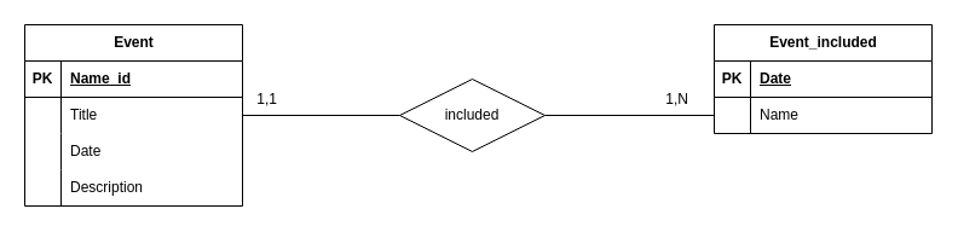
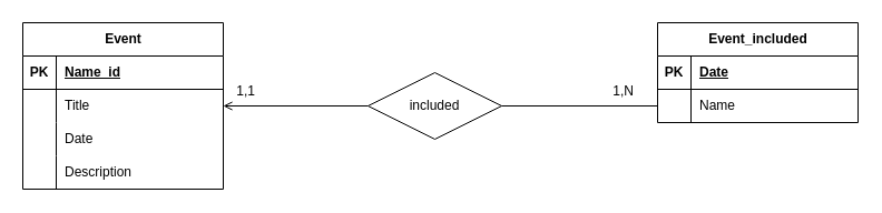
  <mxCell id="0" />
  <mxCell id="1" parent="0" />
  <mxCell id="2" value="Event" style="shape=table;startSize=30;container=1;collapsible=1;childLayout=tableLayout;fixedRows=1;rowLines=0;fontStyle=1;align=center;resizeLast=1;html=1;" parent="1" vertex="1"><mxGeometry x="20" y="20" width="180" height="150" as="geometry" /></mxCell>
  <mxCell id="3" value="" style="shape=tableRow;horizontal=0;startSize=0;swimlaneHead=0;swimlaneBody=0;fillColor=none;collapsible=0;dropTarget=0;points=[[0,0.5],[1,0.5]];portConstraint=eastwest;top=0;left=0;right=0;bottom=1;" parent="2" vertex="1"><mxGeometry y="30" width="180" height="30" as="geometry" /></mxCell>
  <mxCell id="4" value="PK" style="shape=partialRectangle;connectable=0;fillColor=none;top=0;left=0;bottom=0;right=0;fontStyle=1;overflow=hidden;whiteSpace=wrap;html=1;" parent="3" vertex="1"><mxGeometry width="30" height="30" as="geometry"><mxRectangle width="30" height="30" as="alternateBounds" /></mxGeometry></mxCell>
  <mxCell id="5" value="Name_id" style="shape=partialRectangle;connectable=0;fillColor=none;top=0;left=0;bottom=0;right=0;align=left;spacingLeft=6;fontStyle=5;overflow=hidden;whiteSpace=wrap;html=1;" parent="3" vertex="1"><mxGeometry x="30" width="150" height="30" as="geometry"><mxRectangle width="150" height="30" as="alternateBounds" /></mxGeometry></mxCell>
  <mxCell id="6" value="" style="shape=tableRow;horizontal=0;startSize=0;swimlaneHead=0;swimlaneBody=0;fillColor=none;collapsible=0;dropTarget=0;points=[[0,0.5],[1,0.5]];portConstraint=eastwest;top=0;left=0;right=0;bottom=0;" parent="2" vertex="1"><mxGeometry y="60" width="180" height="30" as="geometry" /></mxCell>
  <mxCell id="7" value="" style="shape=partialRectangle;connectable=0;fillColor=none;top=0;left=0;bottom=0;right=0;editable=1;overflow=hidden;whiteSpace=wrap;html=1;" parent="6" vertex="1"><mxGeometry width="30" height="30" as="geometry"><mxRectangle width="30" height="30" as="alternateBounds" /></mxGeometry></mxCell>
  <mxCell id="8" value="Title" style="shape=partialRectangle;connectable=0;fillColor=none;top=0;left=0;bottom=0;right=0;align=left;spacingLeft=6;overflow=hidden;whiteSpace=wrap;html=1;" parent="6" vertex="1"><mxGeometry x="30" width="150" height="30" as="geometry"><mxRectangle width="150" height="30" as="alternateBounds" /></mxGeometry></mxCell>
  <mxCell id="9" value="" style="shape=tableRow;horizontal=0;startSize=0;swimlaneHead=0;swimlaneBody=0;fillColor=none;collapsible=0;dropTarget=0;points=[[0,0.5],[1,0.5]];portConstraint=eastwest;top=0;left=0;right=0;bottom=0;" parent="2" vertex="1"><mxGeometry y="90" width="180" height="30" as="geometry" /></mxCell>
  <mxCell id="10" value="" style="shape=partialRectangle;connectable=0;fillColor=none;top=0;left=0;bottom=0;right=0;editable=1;overflow=hidden;whiteSpace=wrap;html=1;" parent="9" vertex="1"><mxGeometry width="30" height="30" as="geometry"><mxRectangle width="30" height="30" as="alternateBounds" /></mxGeometry></mxCell>
  <mxCell id="11" value="Date" style="shape=partialRectangle;connectable=0;fillColor=none;top=0;left=0;bottom=0;right=0;align=left;spacingLeft=6;overflow=hidden;whiteSpace=wrap;html=1;" parent="9" vertex="1"><mxGeometry x="30" width="150" height="30" as="geometry"><mxRectangle width="150" height="30" as="alternateBounds" /></mxGeometry></mxCell>
  <mxCell id="12" value="" style="shape=tableRow;horizontal=0;startSize=0;swimlaneHead=0;swimlaneBody=0;fillColor=none;collapsible=0;dropTarget=0;points=[[0,0.5],[1,0.5]];portConstraint=eastwest;top=0;left=0;right=0;bottom=0;" parent="2" vertex="1"><mxGeometry y="120" width="180" height="30" as="geometry" /></mxCell>
  <mxCell id="13" value="" style="shape=partialRectangle;connectable=0;fillColor=none;top=0;left=0;bottom=0;right=0;editable=1;overflow=hidden;whiteSpace=wrap;html=1;" parent="12" vertex="1"><mxGeometry width="30" height="30" as="geometry"><mxRectangle width="30" height="30" as="alternateBounds" /></mxGeometry></mxCell>
  <mxCell id="14" value="Description" style="shape=partialRectangle;connectable=0;fillColor=none;top=0;left=0;bottom=0;right=0;align=left;spacingLeft=6;overflow=hidden;whiteSpace=wrap;html=1;" parent="12" vertex="1"><mxGeometry x="30" width="150" height="30" as="geometry"><mxRectangle width="150" height="30" as="alternateBounds" /></mxGeometry></mxCell>
  <mxCell id="15" value="Event_included" style="shape=table;startSize=30;container=1;collapsible=1;childLayout=tableLayout;fixedRows=1;rowLines=0;fontStyle=1;align=center;resizeLast=1;html=1;" parent="1" vertex="1"><mxGeometry x="590" y="20" width="180" height="90" as="geometry" /></mxCell>
  <mxCell id="16" value="" style="shape=tableRow;horizontal=0;startSize=0;swimlaneHead=0;swimlaneBody=0;fillColor=none;collapsible=0;dropTarget=0;points=[[0,0.5],[1,0.5]];portConstraint=eastwest;top=0;left=0;right=0;bottom=1;" parent="15" vertex="1"><mxGeometry y="30" width="180" height="30" as="geometry" /></mxCell>
  <mxCell id="17" value="PK" style="shape=partialRectangle;connectable=0;fillColor=none;top=0;left=0;bottom=0;right=0;fontStyle=1;overflow=hidden;whiteSpace=wrap;html=1;" parent="16" vertex="1"><mxGeometry width="30" height="30" as="geometry"><mxRectangle width="30" height="30" as="alternateBounds" /></mxGeometry></mxCell>
  <mxCell id="18" value="Date" style="shape=partialRectangle;connectable=0;fillColor=none;top=0;left=0;bottom=0;right=0;align=left;spacingLeft=6;fontStyle=5;overflow=hidden;whiteSpace=wrap;html=1;" parent="16" vertex="1"><mxGeometry x="30" width="150" height="30" as="geometry"><mxRectangle width="150" height="30" as="alternateBounds" /></mxGeometry></mxCell>
  <mxCell id="19" value="" style="shape=tableRow;horizontal=0;startSize=0;swimlaneHead=0;swimlaneBody=0;fillColor=none;collapsible=0;dropTarget=0;points=[[0,0.5],[1,0.5]];portConstraint=eastwest;top=0;left=0;right=0;bottom=0;" parent="15" vertex="1"><mxGeometry y="60" width="180" height="30" as="geometry" /></mxCell>
  <mxCell id="20" value="" style="shape=partialRectangle;connectable=0;fillColor=none;top=0;left=0;bottom=0;right=0;editable=1;overflow=hidden;whiteSpace=wrap;html=1;" parent="19" vertex="1"><mxGeometry width="30" height="30" as="geometry"><mxRectangle width="30" height="30" as="alternateBounds" /></mxGeometry></mxCell>
  <mxCell id="21" value="Name" style="shape=partialRectangle;connectable=0;fillColor=none;top=0;left=0;bottom=0;right=0;align=left;spacingLeft=6;overflow=hidden;whiteSpace=wrap;html=1;" parent="19" vertex="1"><mxGeometry x="30" width="150" height="30" as="geometry"><mxRectangle width="150" height="30" as="alternateBounds" /></mxGeometry></mxCell>
  <mxCell id="22" value="included" style="shape=rhombus;perimeter=rhombusPerimeter;whiteSpace=wrap;html=1;align=center;" parent="1" vertex="1"><mxGeometry x="330" y="65" width="120" height="60" as="geometry" /></mxCell>
  <mxCell id="23" value="" style="endArrow=none;html=1;rounded=0;exitX=1;exitY=0.5;exitDx=0;exitDy=0;entryX=0;entryY=0.5;entryDx=0;entryDy=0;" parent="1" source="22" target="19" edge="1"><mxGeometry relative="1" as="geometry"><mxPoint x="340" y="190" as="sourcePoint" /><mxPoint x="500" y="190" as="targetPoint" /></mxGeometry></mxCell>
  <mxCell id="24" value="" style="resizable=0;html=1;whiteSpace=wrap;align=left;verticalAlign=bottom;" parent="23" connectable="0" vertex="1"><mxGeometry x="-1" relative="1" as="geometry" /></mxCell>
  <mxCell id="25" value="1,N" style="resizable=0;html=1;whiteSpace=wrap;align=right;verticalAlign=bottom;" parent="23" connectable="0" vertex="1"><mxGeometry x="1" relative="1" as="geometry"><mxPoint x="-20" y="-5" as="offset" /></mxGeometry></mxCell>
- <mxCell id="26" value="" style="endArrow=none;html=1;rounded=0;exitX=0;exitY=0.5;exitDx=0;exitDy=0;entryX=1;entryY=0.5;entryDx=0;entryDy=0;" parent="1" source="22" target="2" edge="1"><mxGeometry relative="1" as="geometry"><mxPoint x="450" y="210" as="sourcePoint" /><mxPoint x="290" y="210" as="targetPoint" /></mxGeometry></mxCell>
+ <mxCell id="26" value="" style="endArrow=open;html=1;rounded=0;exitX=0;exitY=0.5;exitDx=0;exitDy=0;entryX=1;entryY=0.5;entryDx=0;entryDy=0;" parent="1" source="22" target="2" edge="1"><mxGeometry relative="1" as="geometry"><mxPoint x="450" y="210" as="sourcePoint" /><mxPoint x="290" y="210" as="targetPoint" /></mxGeometry></mxCell>
  <mxCell id="27" value="" style="resizable=0;html=1;whiteSpace=wrap;align=left;verticalAlign=bottom;" parent="26" connectable="0" vertex="1"><mxGeometry x="-1" relative="1" as="geometry" /></mxCell>
  <mxCell id="28" value="1,1" style="resizable=0;html=1;whiteSpace=wrap;align=right;verticalAlign=bottom;" parent="26" connectable="0" vertex="1"><mxGeometry x="1" relative="1" as="geometry"><mxPoint x="30" y="-5" as="offset" /></mxGeometry></mxCell>
